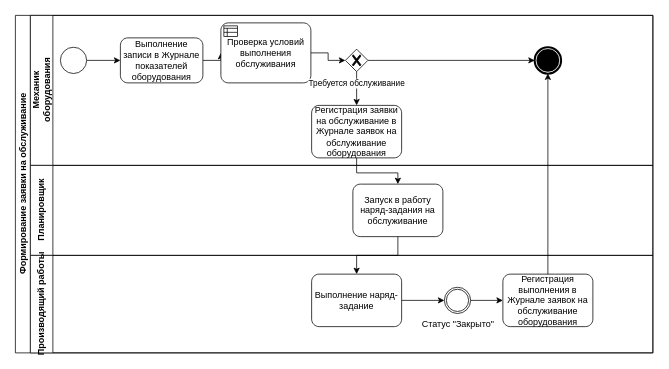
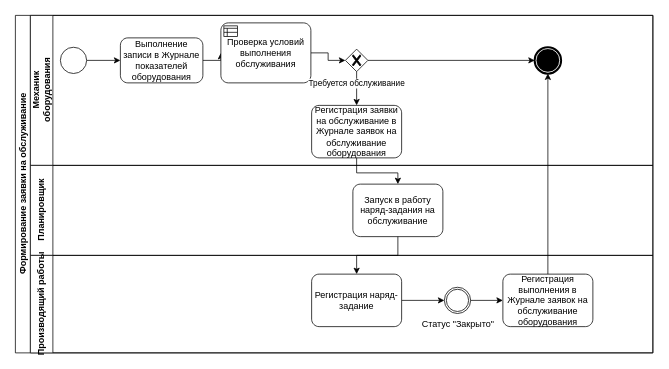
  <mxCell id="0" />
  <mxCell id="1" parent="0" />
  <mxCell id="2" value="Формирование заявки на обслуживание" style="swimlane;html=1;childLayout=stackLayout;resizeParent=1;resizeParentMax=0;horizontal=0;startSize=20;horizontalStack=0;" parent="1" vertex="1"><mxGeometry x="20" y="20" width="850" height="450" as="geometry" /></mxCell>
  <mxCell id="3" value="Механик&lt;br&gt;оборудования" style="swimlane;html=1;startSize=30;horizontal=0;" parent="2" vertex="1"><mxGeometry x="20" width="830" height="200" as="geometry" /></mxCell>
  <mxCell id="4" style="edgeStyle=orthogonalEdgeStyle;rounded=0;orthogonalLoop=1;jettySize=auto;html=1;exitX=1;exitY=0.5;exitDx=0;exitDy=0;exitPerimeter=0;entryX=0;entryY=0.5;entryDx=0;entryDy=0;entryPerimeter=0;" parent="3" source="5" target="9" edge="1"><mxGeometry relative="1" as="geometry" /></mxCell>
  <mxCell id="5" value="Выполнение записи в Журнале показателей оборудования" style="points=[[0.25,0,0],[0.5,0,0],[0.75,0,0],[1,0.25,0],[1,0.5,0],[1,0.75,0],[0.75,1,0],[0.5,1,0],[0.25,1,0],[0,0.75,0],[0,0.5,0],[0,0.25,0]];shape=mxgraph.bpmn.task;whiteSpace=wrap;rectStyle=rounded;size=10;taskMarker=abstract;" parent="3" vertex="1"><mxGeometry x="120" y="30" width="110" height="60" as="geometry" /></mxCell>
  <mxCell id="6" style="edgeStyle=orthogonalEdgeStyle;rounded=0;orthogonalLoop=1;jettySize=auto;html=1;exitX=1;exitY=0.5;exitDx=0;exitDy=0;exitPerimeter=0;entryX=0;entryY=0.5;entryDx=0;entryDy=0;entryPerimeter=0;" parent="3" source="7" target="5" edge="1"><mxGeometry relative="1" as="geometry" /></mxCell>
  <mxCell id="7" value="" style="points=[[0.145,0.145,0],[0.5,0,0],[0.855,0.145,0],[1,0.5,0],[0.855,0.855,0],[0.5,1,0],[0.145,0.855,0],[0,0.5,0]];shape=mxgraph.bpmn.event;html=1;verticalLabelPosition=bottom;labelBackgroundColor=#ffffff;verticalAlign=top;align=center;perimeter=ellipsePerimeter;outlineConnect=0;aspect=fixed;outline=standard;symbol=general;" parent="3" vertex="1"><mxGeometry x="40" y="42.5" width="35" height="35" as="geometry" /></mxCell>
  <mxCell id="8" style="edgeStyle=orthogonalEdgeStyle;rounded=0;orthogonalLoop=1;jettySize=auto;html=1;exitX=1;exitY=0.5;exitDx=0;exitDy=0;exitPerimeter=0;entryX=0;entryY=0.5;entryDx=0;entryDy=0;entryPerimeter=0;" parent="3" source="9" target="11" edge="1"><mxGeometry relative="1" as="geometry" /></mxCell>
  <mxCell id="9" value="Проверка условий выполнения обслуживания" style="points=[[0.25,0,0],[0.5,0,0],[0.75,0,0],[1,0.25,0],[1,0.5,0],[1,0.75,0],[0.75,1,0],[0.5,1,0],[0.25,1,0],[0,0.75,0],[0,0.5,0],[0,0.25,0]];shape=mxgraph.bpmn.task;whiteSpace=wrap;rectStyle=rounded;size=10;taskMarker=businessRule;" parent="3" vertex="1"><mxGeometry x="254" y="10" width="120" height="80" as="geometry" /></mxCell>
  <mxCell id="10" style="edgeStyle=orthogonalEdgeStyle;rounded=0;orthogonalLoop=1;jettySize=auto;html=1;exitX=1;exitY=0.5;exitDx=0;exitDy=0;exitPerimeter=0;entryX=0;entryY=0.5;entryDx=0;entryDy=0;entryPerimeter=0;" parent="3" source="11" target="12" edge="1"><mxGeometry relative="1" as="geometry" /></mxCell>
  <mxCell id="11" value="" style="points=[[0.25,0.25,0],[0.5,0,0],[0.75,0.25,0],[1,0.5,0],[0.75,0.75,0],[0.5,1,0],[0.25,0.75,0],[0,0.5,0]];shape=mxgraph.bpmn.gateway2;html=1;verticalLabelPosition=bottom;labelBackgroundColor=#ffffff;verticalAlign=top;align=center;perimeter=rhombusPerimeter;outlineConnect=0;outline=none;symbol=none;gwType=exclusive;" parent="3" vertex="1"><mxGeometry x="420" y="45" width="30" height="30" as="geometry" /></mxCell>
  <mxCell id="12" value="" style="points=[[0.145,0.145,0],[0.5,0,0],[0.855,0.145,0],[1,0.5,0],[0.855,0.855,0],[0.5,1,0],[0.145,0.855,0],[0,0.5,0]];shape=mxgraph.bpmn.event;html=1;verticalLabelPosition=bottom;labelBackgroundColor=#ffffff;verticalAlign=top;align=center;perimeter=ellipsePerimeter;outlineConnect=0;aspect=fixed;outline=end;symbol=terminate;" parent="3" vertex="1"><mxGeometry x="672.5" y="42.5" width="35" height="35" as="geometry" /></mxCell>
  <mxCell id="13" value="Регистрация заявки на обслуживание в Журнале заявок на обслуживание оборудования" style="points=[[0.25,0,0],[0.5,0,0],[0.75,0,0],[1,0.25,0],[1,0.5,0],[1,0.75,0],[0.75,1,0],[0.5,1,0],[0.25,1,0],[0,0.75,0],[0,0.5,0],[0,0.25,0]];shape=mxgraph.bpmn.task;whiteSpace=wrap;rectStyle=rounded;size=10;taskMarker=abstract;" parent="3" vertex="1"><mxGeometry x="375" y="120" width="120" height="70" as="geometry" /></mxCell>
  <mxCell id="14" style="edgeStyle=orthogonalEdgeStyle;rounded=0;orthogonalLoop=1;jettySize=auto;html=1;exitX=0.5;exitY=1;exitDx=0;exitDy=0;exitPerimeter=0;entryX=0.5;entryY=0;entryDx=0;entryDy=0;entryPerimeter=0;" parent="3" source="11" target="13" edge="1"><mxGeometry relative="1" as="geometry" /></mxCell>
  <mxCell id="15" value="Требуется обслуживание" style="edgeLabel;html=1;align=center;verticalAlign=middle;resizable=0;points=[];" parent="14" vertex="1" connectable="0"><mxGeometry x="-0.323" y="-1" relative="1" as="geometry"><mxPoint as="offset" /></mxGeometry></mxCell>
  <mxCell id="16" value="Планировщик" style="swimlane;html=1;startSize=30;horizontal=0;" parent="2" vertex="1"><mxGeometry x="20" y="200" width="830" height="120" as="geometry" /></mxCell>
  <mxCell id="17" value="Запуск в работу наряд-задания на обслуживание" style="points=[[0.25,0,0],[0.5,0,0],[0.75,0,0],[1,0.25,0],[1,0.5,0],[1,0.75,0],[0.75,1,0],[0.5,1,0],[0.25,1,0],[0,0.75,0],[0,0.5,0],[0,0.25,0]];shape=mxgraph.bpmn.task;whiteSpace=wrap;rectStyle=rounded;size=10;taskMarker=abstract;" parent="16" vertex="1"><mxGeometry x="430" y="25" width="120" height="70" as="geometry" /></mxCell>
  <mxCell id="18" style="edgeStyle=orthogonalEdgeStyle;rounded=0;orthogonalLoop=1;jettySize=auto;html=1;exitX=0.5;exitY=1;exitDx=0;exitDy=0;exitPerimeter=0;entryX=0.5;entryY=0;entryDx=0;entryDy=0;entryPerimeter=0;" parent="2" source="13" target="17" edge="1"><mxGeometry relative="1" as="geometry" /></mxCell>
  <mxCell id="19" value="Производящий работы" style="swimlane;html=1;startSize=30;horizontal=0;" parent="2" vertex="1"><mxGeometry x="20" y="320" width="830" height="130" as="geometry" /></mxCell>
  <mxCell id="20" style="edgeStyle=orthogonalEdgeStyle;rounded=0;orthogonalLoop=1;jettySize=auto;html=1;exitX=1;exitY=0.5;exitDx=0;exitDy=0;exitPerimeter=0;entryX=0;entryY=0.5;entryDx=0;entryDy=0;entryPerimeter=0;" parent="19" source="21" target="22" edge="1"><mxGeometry relative="1" as="geometry" /></mxCell>
- <mxCell id="21" value="Выполнение наряд-задание" style="points=[[0.25,0,0],[0.5,0,0],[0.75,0,0],[1,0.25,0],[1,0.5,0],[1,0.75,0],[0.75,1,0],[0.5,1,0],[0.25,1,0],[0,0.75,0],[0,0.5,0],[0,0.25,0]];shape=mxgraph.bpmn.task;whiteSpace=wrap;rectStyle=rounded;size=10;taskMarker=abstract;" parent="19" vertex="1"><mxGeometry x="375" y="25" width="120" height="70" as="geometry" /></mxCell>
+ <mxCell id="21" value="Регистрация наряд-задание" style="points=[[0.25,0,0],[0.5,0,0],[0.75,0,0],[1,0.25,0],[1,0.5,0],[1,0.75,0],[0.75,1,0],[0.5,1,0],[0.25,1,0],[0,0.75,0],[0,0.5,0],[0,0.25,0]];shape=mxgraph.bpmn.task;whiteSpace=wrap;rectStyle=rounded;size=10;taskMarker=abstract;" parent="19" vertex="1"><mxGeometry x="375" y="25" width="120" height="70" as="geometry" /></mxCell>
  <mxCell id="22" value="Статус &quot;Закрыто&quot;" style="points=[[0.145,0.145,0],[0.5,0,0],[0.855,0.145,0],[1,0.5,0],[0.855,0.855,0],[0.5,1,0],[0.145,0.855,0],[0,0.5,0]];shape=mxgraph.bpmn.event;html=1;verticalLabelPosition=bottom;labelBackgroundColor=#ffffff;verticalAlign=top;align=center;perimeter=ellipsePerimeter;outlineConnect=0;aspect=fixed;outline=throwing;symbol=general;" parent="19" vertex="1"><mxGeometry x="552" y="42.5" width="35" height="35" as="geometry" /></mxCell>
  <mxCell id="23" value="Регистрация выполнения в Журнале заявок на обслуживание оборудования" style="points=[[0.25,0,0],[0.5,0,0],[0.75,0,0],[1,0.25,0],[1,0.5,0],[1,0.75,0],[0.75,1,0],[0.5,1,0],[0.25,1,0],[0,0.75,0],[0,0.5,0],[0,0.25,0]];shape=mxgraph.bpmn.task;whiteSpace=wrap;rectStyle=rounded;size=10;taskMarker=abstract;" parent="19" vertex="1"><mxGeometry x="630" y="25" width="120" height="70" as="geometry" /></mxCell>
  <mxCell id="24" style="edgeStyle=orthogonalEdgeStyle;rounded=0;orthogonalLoop=1;jettySize=auto;html=1;exitX=1;exitY=0.5;exitDx=0;exitDy=0;exitPerimeter=0;entryX=0;entryY=0.5;entryDx=0;entryDy=0;entryPerimeter=0;" parent="19" source="22" target="23" edge="1"><mxGeometry relative="1" as="geometry" /></mxCell>
  <mxCell id="25" style="edgeStyle=orthogonalEdgeStyle;rounded=0;orthogonalLoop=1;jettySize=auto;html=1;exitX=0.5;exitY=1;exitDx=0;exitDy=0;exitPerimeter=0;entryX=0.5;entryY=0;entryDx=0;entryDy=0;entryPerimeter=0;" parent="2" source="17" target="21" edge="1"><mxGeometry relative="1" as="geometry" /></mxCell>
  <mxCell id="26" style="edgeStyle=orthogonalEdgeStyle;rounded=0;orthogonalLoop=1;jettySize=auto;html=1;exitX=0.5;exitY=0;exitDx=0;exitDy=0;exitPerimeter=0;entryX=0.5;entryY=1;entryDx=0;entryDy=0;entryPerimeter=0;" parent="2" source="23" target="12" edge="1"><mxGeometry relative="1" as="geometry" /></mxCell>
